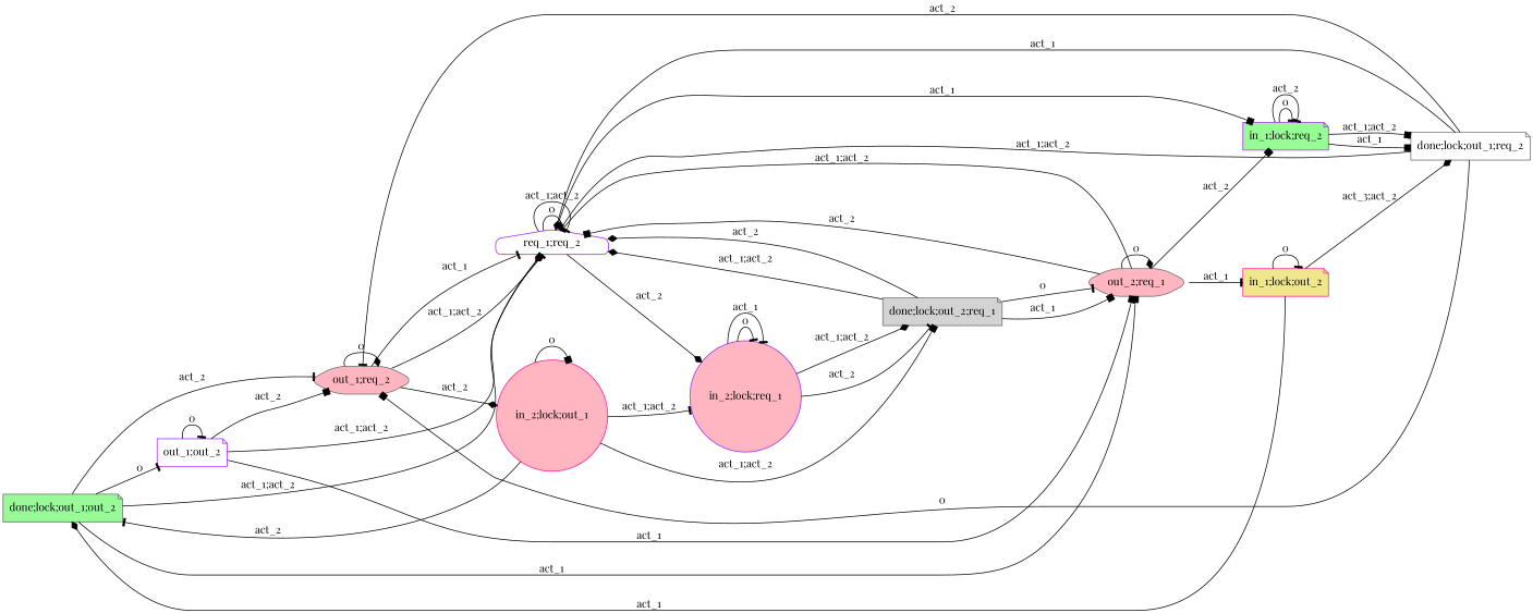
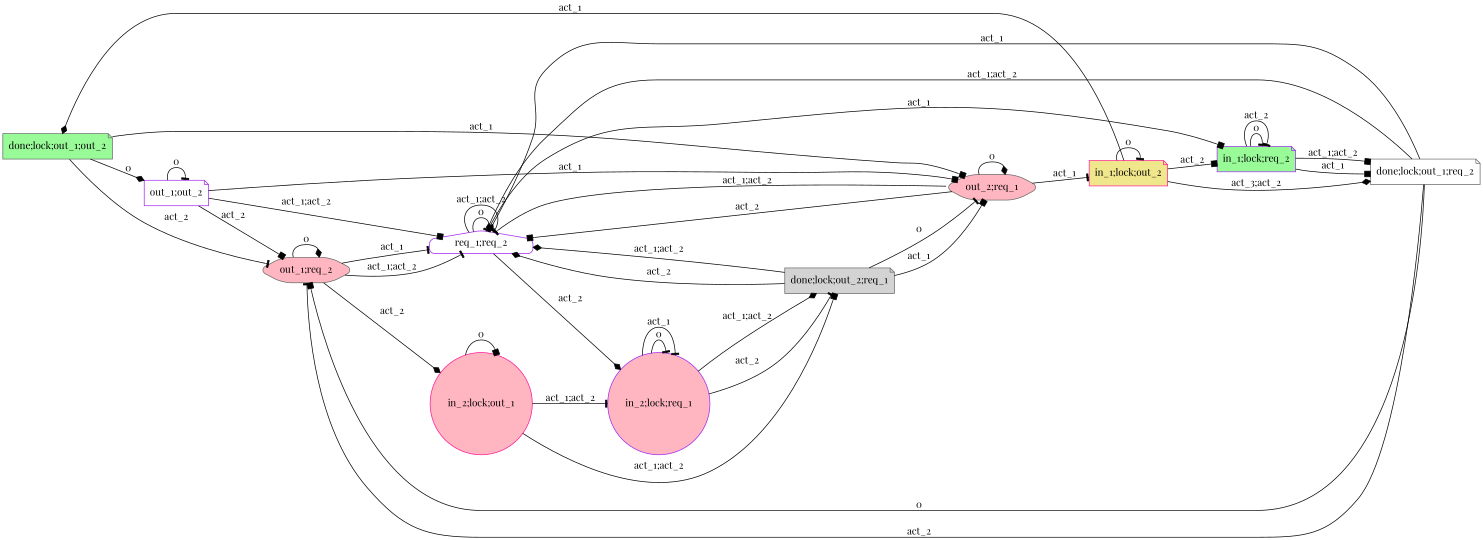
  digraph {
    fontname="Playfair Display"
    rankdir=LR
    node [color=gray40 fillcolor=lightpink fontname="Playfair Display" shape=note style="filled, rounded"]
    edge [arrowhead=tee fontname="Playfair Display"]
    n1 [fillcolor=palegreen label="done;lock;out_1;out_2"]
    n2 [color=purple fillcolor=white label="out_1;out_2"]
    n3 [label="out_1;req_2" shape=hexagon]
    n4 [label="out_2;req_1" shape=hexagon]
    n5 [color=purple fillcolor=white label="req_1;req_2" shape=house]
    n6 [color=deeppink label="in_2;lock;out_1" shape=circle]
    n7 [color=deeppink fillcolor=khaki label="in_1;lock;out_2"]
    n8 [color=purple fillcolor=palegreen label="in_1;lock;req_2"]
    n9 [color=purple label="in_2;lock;req_1" shape=circle]
    n10 [fillcolor=white label="done;lock;out_1;req_2"]
    n11 [fillcolor=lightgrey label="done;lock;out_2;req_1"]
-   n1 -> n2 [label=0]
+   n1 -> n2 [arrowhead=diamond label=0]
    n1 -> n3 [label=act_2]
    n1 -> n4 [arrowhead=box label=act_1]
-   n1 -> n5 [arrowhead=diamond label="act_1;act_2"]
    n2 -> n2 [label=0]
    n2 -> n3 [arrowhead=box label=act_2]
    n2 -> n4 [arrowhead=box label=act_1]
    n2 -> n5 [arrowhead=box label="act_1;act_2"]
    n3 -> n3 [arrowhead=diamond label=0]
    n3 -> n5 [label=act_1]
    n3 -> n5 [label="act_1;act_2"]
    n3 -> n6 [arrowhead=diamond label=act_2]
    n4 -> n4 [arrowhead=diamond label=0]
    n4 -> n5 [label="act_1;act_2"]
    n4 -> n5 [arrowhead=box label=act_2]
    n4 -> n7 [label=act_1]
    n5 -> n5 [arrowhead=diamond label=0]
    n5 -> n5 [label="act_1;act_2"]
    n5 -> n8 [arrowhead=box label=act_1]
    n5 -> n9 [arrowhead=diamond label=act_2]
-   n6 -> n1 [label=act_2]
    n6 -> n6 [arrowhead=box label=0]
    n6 -> n9 [label="act_1;act_2"]
    n6 -> n11 [arrowhead=box label="act_1;act_2"]
    n7 -> n1 [arrowhead=diamond label=act_1]
    n7 -> n7 [label=0]
-   n4 -> n8 [arrowhead=box label=act_2]
+   n7 -> n8 [arrowhead=box label=act_2]
    n7 -> n10 [arrowhead=diamond label="act_3;act_2"]
    n8 -> n8 [label=0]
    n8 -> n8 [label=act_2]
    n8 -> n10 [arrowhead=box label=act_1]
    n8 -> n10 [arrowhead=box label="act_1;act_2"]
    n9 -> n9 [label=0]
    n9 -> n9 [label=act_1]
    n9 -> n11 [arrowhead=diamond label="act_1;act_2"]
    n9 -> n11 [label=act_2]
    n10 -> n3 [arrowhead=box label=0]
    n10 -> n3 [label=act_2]
    n10 -> n5 [arrowhead=diamond label=act_1]
    n10 -> n5 [label="act_1;act_2"]
    n11 -> n4 [label=0]
    n11 -> n4 [arrowhead=box label=act_1]
    n11 -> n5 [arrowhead=diamond label="act_1;act_2"]
    n11 -> n5 [arrowhead=diamond label=act_2]
  }
